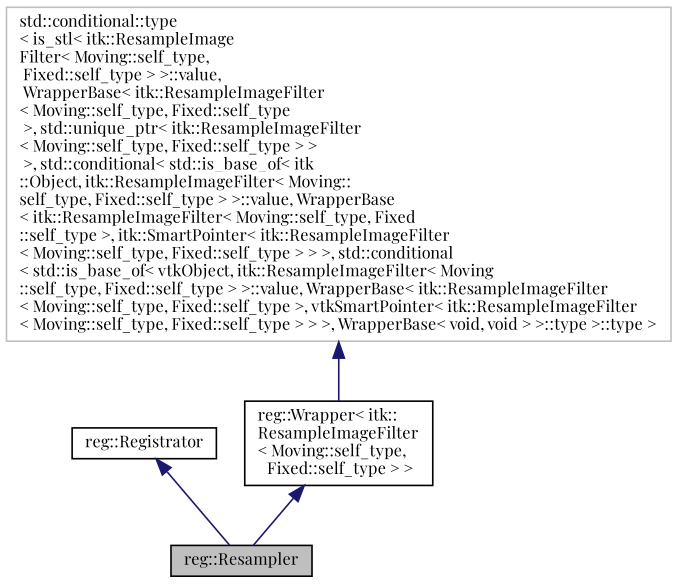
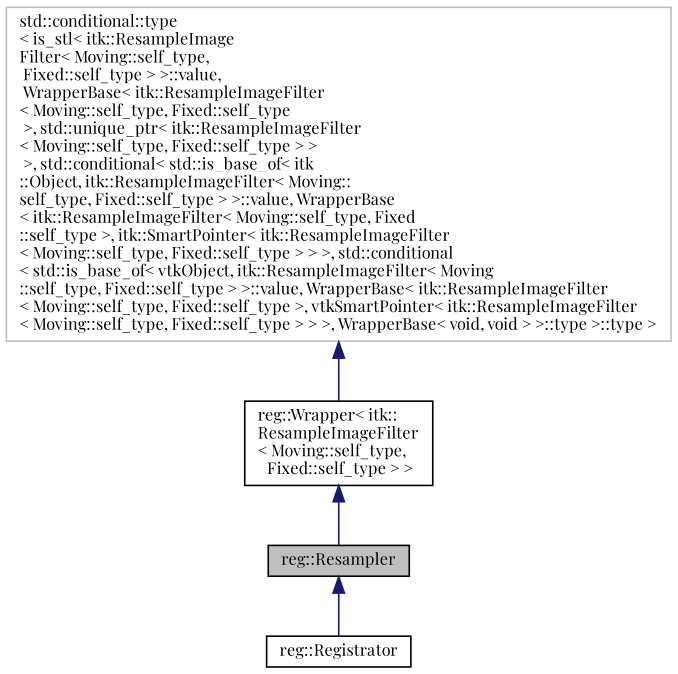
  digraph {
    rankdir=TB
    fontname="Playfair Display"
    node [color=black fillcolor=white fontname="Playfair Display" fontsize=10 shape=record style=filled]
    edge [color=midnightblue dir=back fontname="Playfair Display" fontsize=10 labelfontname=Helvetica labelfontsize=10 style=solid]
    n1 [fillcolor=grey75 fontcolor=black height=0.2 label="reg::Resampler" width=0.4]
    n2 [height=0.2 label="reg::Registrator" width=0.4]
    n3 [height=0.2 label="reg::Wrapper\< itk::\lResampleImageFilter\l\< Moving::self_type,\l Fixed::self_type \> \>" width=0.4]
    n4 [color=grey75 height=0.2 label="std::conditional::type\l\< is_stl\< itk::ResampleImage\lFilter\< Moving::self_type,\l Fixed::self_type \> \>::value,\l WrapperBase\< itk::ResampleImageFilter\l\< Moving::self_type, Fixed::self_type\l \>, std::unique_ptr\< itk::ResampleImageFilter\l\< Moving::self_type, Fixed::self_type \> \>\l \>, std::conditional\< std::is_base_of\< itk\l::Object, itk::ResampleImageFilter\< Moving::\lself_type, Fixed::self_type \> \>::value, WrapperBase\l\< itk::ResampleImageFilter\< Moving::self_type, Fixed\l::self_type \>, itk::SmartPointer\< itk::ResampleImageFilter\l\< Moving::self_type, Fixed::self_type \> \> \>, std::conditional\l\< std::is_base_of\< vtkObject, itk::ResampleImageFilter\< Moving\l::self_type, Fixed::self_type \> \>::value, WrapperBase\< itk::ResampleImageFilter\l\< Moving::self_type, Fixed::self_type \>, vtkSmartPointer\< itk::ResampleImageFilter\l\< Moving::self_type, Fixed::self_type \> \> \>, WrapperBase\< void, void \> \>::type \>::type \>" width=0.4]
-   n2 -> n1
+   n1 -> n2
    n3 -> n1
    n4 -> n3
  }
